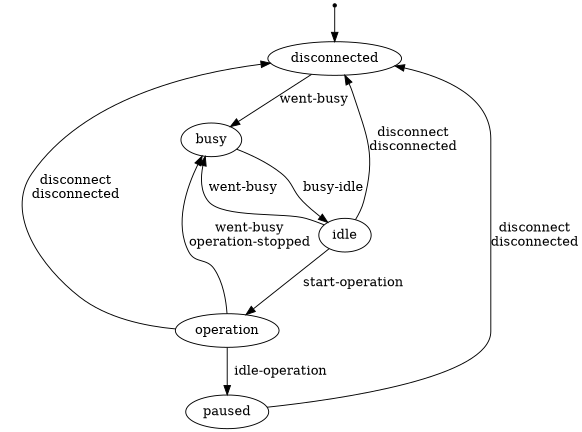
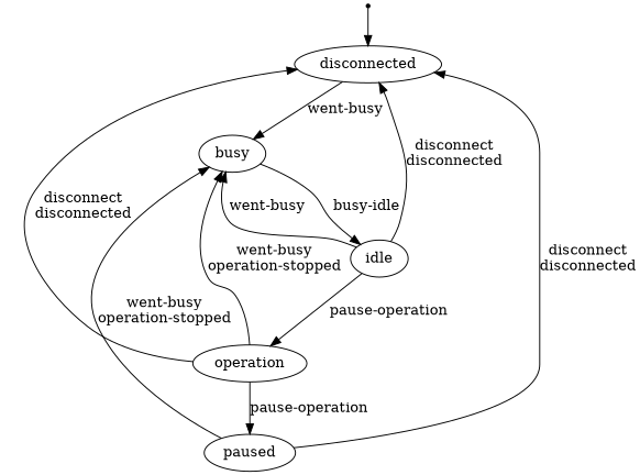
  digraph {
    start [shape=point]
    disconnected
    busy
    idle
    operation
    paused
    start -> disconnected
    disconnected -> busy [label="went-busy"]
    busy -> idle [label="busy-idle"]
    idle -> disconnected [label="disconnect\ndisconnected"]
    idle -> busy [label="went-busy"]
-   idle -> operation [label="start-operation"]
+   idle -> operation [label="pause-operation"]
    operation -> disconnected [label="disconnect\ndisconnected"]
    operation -> busy [label="went-busy\noperation-stopped"]
-   operation -> paused [label="idle-operation"]
+   operation -> paused [label="pause-operation"]
    paused -> disconnected [label="disconnect\ndisconnected"]
+   paused -> busy [label="went-busy\noperation-stopped"]
  }
